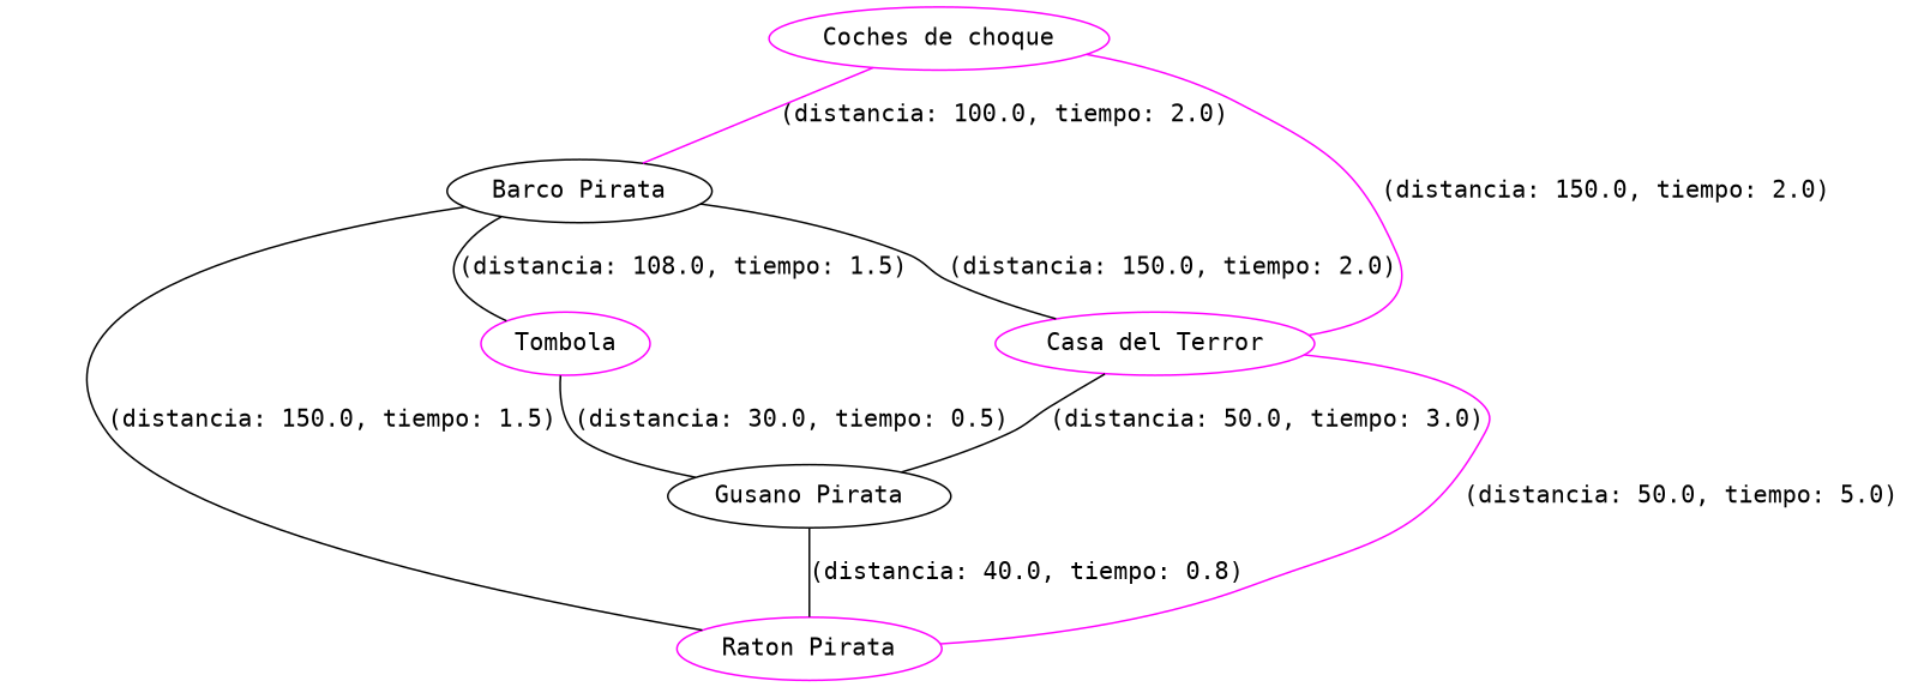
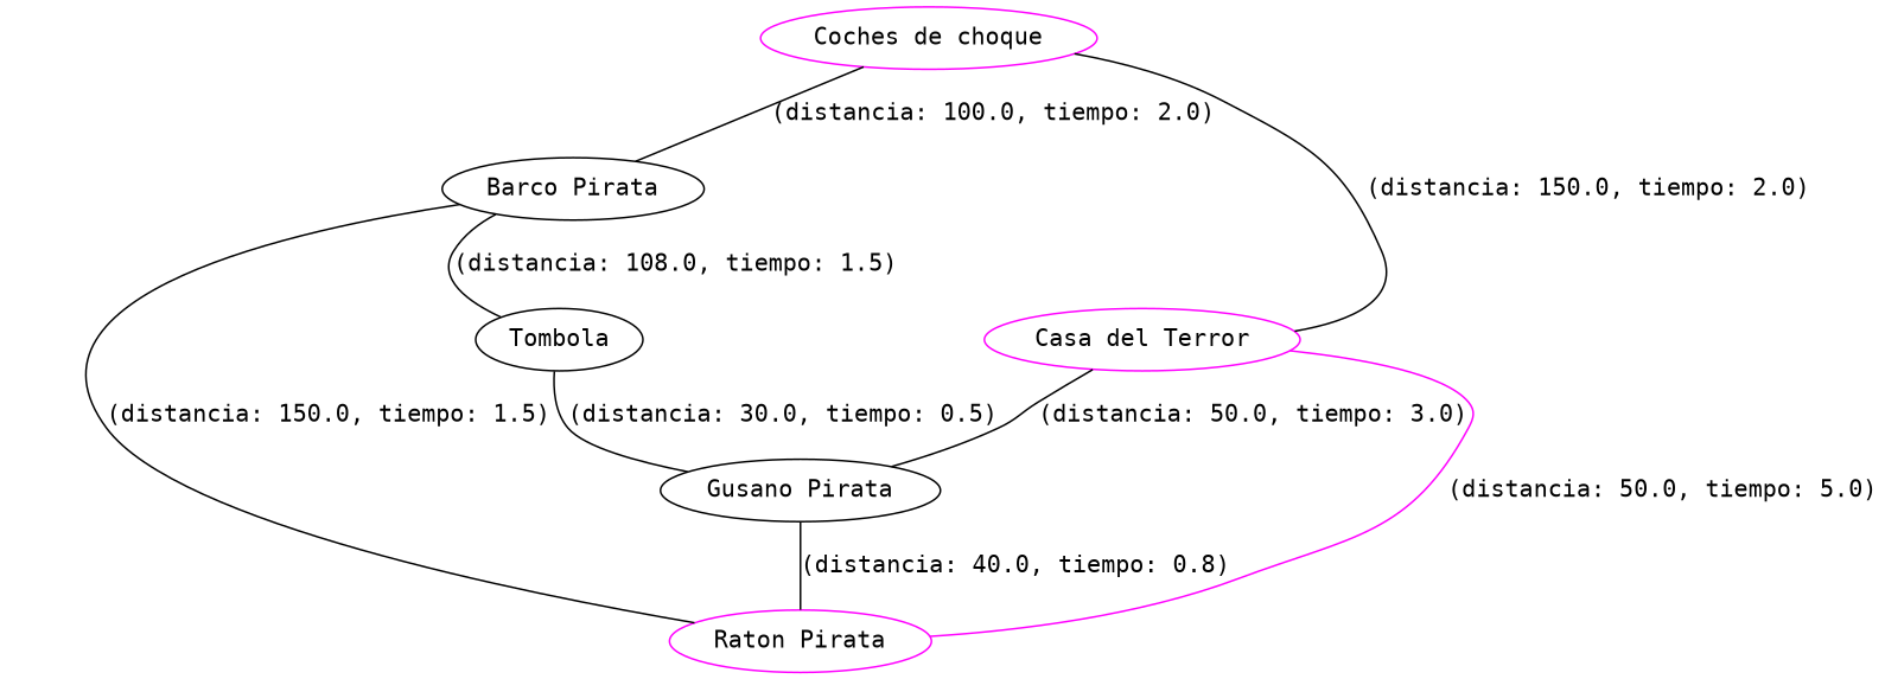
  strict graph {
    fontname="DejaVu Sans Mono"
    node [fontname="DejaVu Sans Mono"]
    edge [fontname="DejaVu Sans Mono"]
    n1 [label="Barco Pirata"]
    n2 [color=magenta label="Casa del Terror"]
-   n3 [label=Tombola color=magenta]
+   n3 [label=Tombola]
    n4 [color=magenta label="Raton Pirata"]
    n5 [label="Gusano Pirata"]
    n6 [color=magenta label="Coches de choque"]
-   n1 -- n2 [label="(distancia: 150.0, tiempo: 2.0)"]
    n1 -- n3 [label="(distancia: 108.0, tiempo: 1.5)"]
    n1 -- n4 [label="(distancia: 150.0, tiempo: 1.5)"]
    n2 -- n4 [color=magenta label="(distancia: 50.0, tiempo: 5.0)"]
    n2 -- n5 [label="(distancia: 50.0, tiempo: 3.0)"]
    n3 -- n5 [label="(distancia: 30.0, tiempo: 0.5)"]
    n5 -- n4 [label="(distancia: 40.0, tiempo: 0.8)"]
-   n6 -- n1 [label="(distancia: 100.0, tiempo: 2.0)" color=magenta]
-   n6 -- n2 [color=magenta label="(distancia: 150.0, tiempo: 2.0)"]
+   n6 -- n1 [label="(distancia: 100.0, tiempo: 2.0)"]
+   n6 -- n2 [color=black label="(distancia: 150.0, tiempo: 2.0)"]
  }
